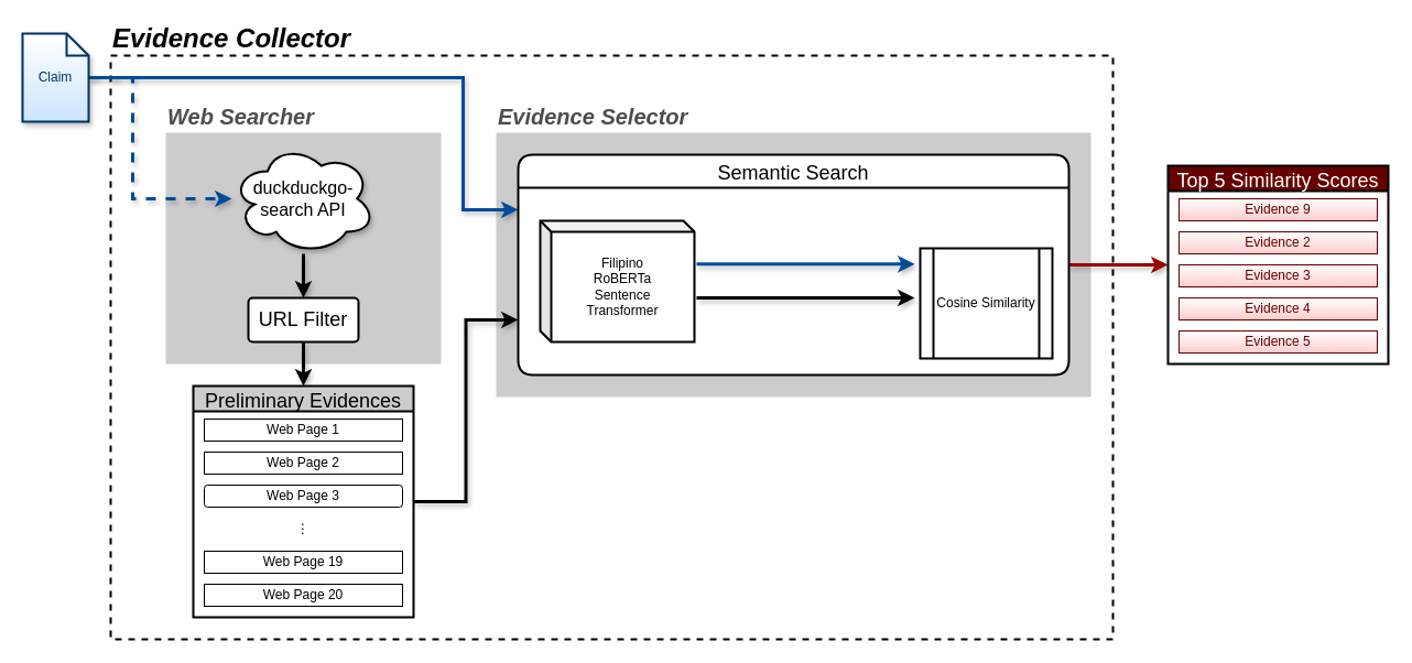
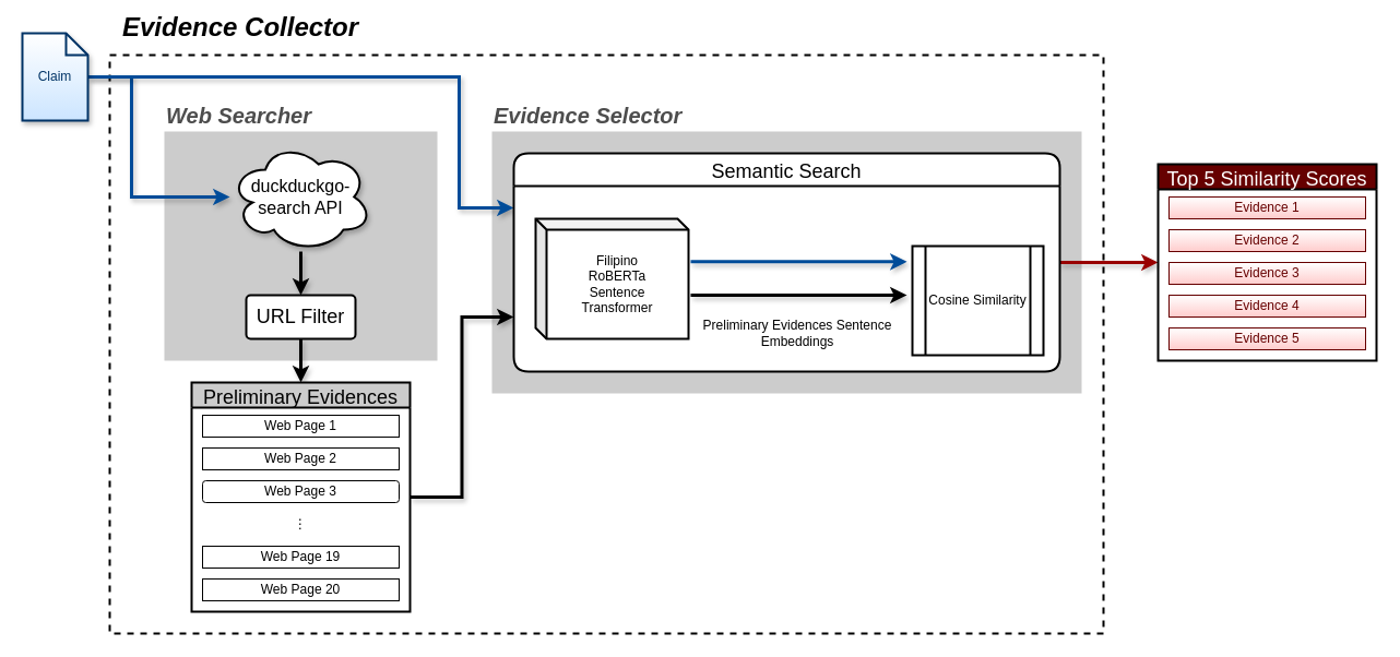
  <mxCell id="0" />
  <mxCell id="1" parent="0" />
  <mxCell id="2" value="" style="rounded=0;whiteSpace=wrap;html=1;labelBorderColor=none;strokeWidth=2;dashed=1;" vertex="1" parent="1"><mxGeometry x="100" y="50" width="910" height="530" as="geometry" /></mxCell>
  <mxCell id="3" value="" style="rounded=0;whiteSpace=wrap;html=1;labelBorderColor=none;strokeWidth=2;dashed=1;dashPattern=1 1;fillColor=#CCCCCC;strokeColor=none;" parent="1" vertex="1"><mxGeometry x="450" y="120" width="540" height="240" as="geometry" /></mxCell>
  <mxCell id="4" value="" style="rounded=0;whiteSpace=wrap;html=1;labelBorderColor=none;strokeWidth=2;dashed=1;dashPattern=1 4;strokeColor=none;fillColor=#CCCCCC;" parent="1" vertex="1"><mxGeometry x="150" y="120" width="250" height="210" as="geometry" /></mxCell>
- <mxCell id="5" style="edgeStyle=orthogonalEdgeStyle;rounded=0;orthogonalLoop=1;jettySize=auto;html=1;strokeWidth=3;shadow=1;endSize=6;startSize=6;strokeColor=#004C99;dashed=1;" parent="1" source="7" target="9" edge="1"><mxGeometry relative="1" as="geometry"><Array as="points"><mxPoint x="120" y="70" /><mxPoint x="120" y="180" /></Array></mxGeometry></mxCell>
+ <mxCell id="5" style="edgeStyle=orthogonalEdgeStyle;rounded=0;orthogonalLoop=1;jettySize=auto;html=1;strokeWidth=3;shadow=1;endSize=6;startSize=6;strokeColor=#004C99;" parent="1" source="7" target="9" edge="1"><mxGeometry relative="1" as="geometry"><Array as="points"><mxPoint x="120" y="70" /><mxPoint x="120" y="180" /></Array></mxGeometry></mxCell>
  <mxCell id="6" style="edgeStyle=orthogonalEdgeStyle;rounded=0;orthogonalLoop=1;jettySize=auto;html=1;entryX=0;entryY=0.25;entryDx=0;entryDy=0;strokeWidth=3;shadow=1;strokeColor=#004C99;" parent="1" source="7" target="31" edge="1"><mxGeometry relative="1" as="geometry"><Array as="points"><mxPoint x="420" y="70" /><mxPoint x="420" y="190" /></Array></mxGeometry></mxCell>
  <mxCell id="7" value="Claim" style="shape=note;size=20;whiteSpace=wrap;html=1;strokeWidth=2;shadow=1;fillColor=#CCE5FF;fontColor=#003366;strokeColor=#003366;gradientColor=#FFFFFF;gradientDirection=north;" parent="1" vertex="1"><mxGeometry x="20" y="30" width="60" height="80" as="geometry" /></mxCell>
  <mxCell id="8" style="edgeStyle=orthogonalEdgeStyle;rounded=0;orthogonalLoop=1;jettySize=auto;html=1;strokeWidth=3;shadow=1;" parent="1" source="9" target="11" edge="1"><mxGeometry relative="1" as="geometry" /></mxCell>
  <mxCell id="9" value="&lt;font style=&quot;font-size: 16px;&quot;&gt;duckduckgo-search API&lt;/font&gt;" style="ellipse;shape=cloud;whiteSpace=wrap;html=1;align=center;strokeWidth=2;shadow=1;labelBackgroundColor=none;gradientColor=none;gradientDirection=south;" parent="1" vertex="1"><mxGeometry x="210" y="130" width="130" height="100" as="geometry" /></mxCell>
  <mxCell id="10" style="edgeStyle=orthogonalEdgeStyle;rounded=0;orthogonalLoop=1;jettySize=auto;html=1;entryX=0.5;entryY=0;entryDx=0;entryDy=0;strokeWidth=3;shadow=1;" parent="1" source="11" target="15" edge="1"><mxGeometry relative="1" as="geometry" /></mxCell>
  <mxCell id="11" value="&lt;font style=&quot;font-size: 18px;&quot;&gt;URL Filter&lt;/font&gt;" style="rounded=1;arcSize=10;whiteSpace=wrap;html=1;align=center;shadow=0;strokeWidth=2;" parent="1" vertex="1"><mxGeometry x="225" y="270" width="100" height="40" as="geometry" /></mxCell>
  <mxCell id="12" value="Web Searcher" style="text;html=1;strokeColor=none;fillColor=none;align=left;verticalAlign=middle;whiteSpace=wrap;rounded=0;fontStyle=3;fontSize=20;fontColor=#4D4D4D;labelBorderColor=none;labelBackgroundColor=none;" parent="1" vertex="1"><mxGeometry x="150" y="90" width="150" height="30" as="geometry" /></mxCell>
  <mxCell id="13" style="edgeStyle=orthogonalEdgeStyle;rounded=0;orthogonalLoop=1;jettySize=auto;html=1;exitX=1;exitY=0.5;exitDx=0;exitDy=0;strokeWidth=3;shadow=1;strokeColor=#990000;" parent="1" source="31" edge="1"><mxGeometry relative="1" as="geometry"><mxPoint x="1060" y="240" as="targetPoint" /></mxGeometry></mxCell>
  <mxCell id="14" style="edgeStyle=orthogonalEdgeStyle;rounded=0;orthogonalLoop=1;jettySize=auto;html=1;entryX=0;entryY=0.75;entryDx=0;entryDy=0;strokeWidth=3;shadow=1;" parent="1" source="15" target="31" edge="1"><mxGeometry relative="1" as="geometry" /></mxCell>
  <mxCell id="15" value="Preliminary Evidences" style="swimlane;fontStyle=0;fontSize=18;strokeWidth=2;fillColor=#CCCCCC;shadow=0;" parent="1" vertex="1"><mxGeometry x="175" y="350" width="200" height="210" as="geometry" /></mxCell>
  <mxCell id="16" value="Web Page 1" style="whiteSpace=wrap;html=1;align=center;" parent="15" vertex="1"><mxGeometry x="10" y="30" width="180" height="20" as="geometry" /></mxCell>
  <mxCell id="17" value="Web Page 2" style="whiteSpace=wrap;html=1;align=center;" parent="15" vertex="1"><mxGeometry x="10" y="60" width="180" height="20" as="geometry" /></mxCell>
  <mxCell id="18" value="Web Page 3" style="whiteSpace=wrap;html=1;align=center;rounded=1;" parent="15" vertex="1"><mxGeometry x="10" y="90" width="180" height="20" as="geometry" /></mxCell>
  <mxCell id="19" value="⋮" style="whiteSpace=wrap;html=1;align=center;strokeColor=none;" parent="15" vertex="1"><mxGeometry x="10" y="120" width="180" height="20" as="geometry" /></mxCell>
  <mxCell id="20" value="Web Page 19" style="whiteSpace=wrap;html=1;align=center;" parent="15" vertex="1"><mxGeometry x="10" y="150" width="180" height="20" as="geometry" /></mxCell>
  <mxCell id="21" value="Web Page 20" style="whiteSpace=wrap;html=1;align=center;" parent="15" vertex="1"><mxGeometry x="10" y="180" width="180" height="20" as="geometry" /></mxCell>
  <mxCell id="22" value="Top 5 Similarity Scores" style="swimlane;fontStyle=0;fontSize=18;strokeWidth=2;fillColor=#660000;shadow=0;strokeColor=#000000;gradientColor=none;fontColor=#FFFFFF;" parent="1" vertex="1"><mxGeometry x="1060" y="150" width="200" height="180" as="geometry" /></mxCell>
- <mxCell id="23" value="Evidence 9" style="whiteSpace=wrap;html=1;align=center;fillColor=#FFCCCC;strokeColor=#660000;fontColor=#660000;gradientColor=#FFFFFF;gradientDirection=north;" parent="22" vertex="1"><mxGeometry x="10" y="30" width="180" height="20" as="geometry" /></mxCell>
+ <mxCell id="23" value="Evidence 1" style="whiteSpace=wrap;html=1;align=center;fillColor=#FFCCCC;strokeColor=#660000;fontColor=#660000;gradientColor=#FFFFFF;gradientDirection=north;" parent="22" vertex="1"><mxGeometry x="10" y="30" width="180" height="20" as="geometry" /></mxCell>
  <mxCell id="24" value="Evidence 2" style="whiteSpace=wrap;html=1;align=center;fillColor=#FFCCCC;strokeColor=#660000;fontColor=#660000;gradientColor=#FFFFFF;gradientDirection=north;" parent="22" vertex="1"><mxGeometry x="10" y="60" width="180" height="20" as="geometry" /></mxCell>
  <mxCell id="25" value="Evidence 3" style="whiteSpace=wrap;html=1;align=center;fillColor=#FFCCCC;strokeColor=#660000;fontColor=#660000;gradientColor=#FFFFFF;gradientDirection=north;" parent="22" vertex="1"><mxGeometry x="10" y="90" width="180" height="20" as="geometry" /></mxCell>
  <mxCell id="26" value="Evidence 4" style="whiteSpace=wrap;html=1;align=center;fillColor=#FFCCCC;strokeColor=#660000;fontColor=#660000;gradientColor=#FFFFFF;gradientDirection=north;" parent="22" vertex="1"><mxGeometry x="10" y="120" width="180" height="20" as="geometry" /></mxCell>
  <mxCell id="27" value="Evidence 5" style="whiteSpace=wrap;html=1;align=center;fillColor=#FFCCCC;strokeColor=#660000;fontColor=#660000;gradientColor=#FFFFFF;gradientDirection=north;" parent="22" vertex="1"><mxGeometry x="10" y="150" width="180" height="20" as="geometry" /></mxCell>
- <mxCell id="28" value="Evidence Collector" style="text;html=1;strokeColor=none;fillColor=none;align=left;verticalAlign=middle;whiteSpace=wrap;rounded=0;fontStyle=3;fontSize=24;" vertex="1" parent="1"><mxGeometry x="100" y="20" width="230" height="30" as="geometry" /></mxCell>
+ <mxCell id="28" value="Evidence Collector" style="text;html=1;strokeColor=none;fillColor=none;align=left;verticalAlign=middle;whiteSpace=wrap;rounded=0;fontStyle=3;fontSize=24;" vertex="1" parent="1"><mxGeometry x="110" y="10" width="230" height="30" as="geometry" /></mxCell>
  <mxCell id="29" value="" style="rounded=1;whiteSpace=wrap;html=1;labelBorderColor=none;strokeWidth=2;dashed=1;dashPattern=1 1;fillColor=default;strokeColor=none;arcSize=7;" vertex="1" parent="1"><mxGeometry x="470" y="140" width="500" height="200" as="geometry" /></mxCell>
  <mxCell id="30" value="Evidence Selector" style="text;html=1;strokeColor=none;fillColor=none;align=left;verticalAlign=middle;whiteSpace=wrap;rounded=0;fontStyle=3;fontSize=20;fontColor=#4D4D4D;" parent="1" vertex="1"><mxGeometry x="450" y="90" width="200" height="30" as="geometry" /></mxCell>
  <mxCell id="31" value="Semantic Search" style="swimlane;fontStyle=0;fontSize=18;rounded=1;strokeWidth=2;startSize=30;" parent="1" vertex="1"><mxGeometry x="470" y="140" width="500" height="200" as="geometry" /></mxCell>
  <mxCell id="32" value="Filipino &lt;br&gt;RoBERTa&lt;br&gt;Sentence&lt;br&gt;Transformer" style="shape=cube;whiteSpace=wrap;html=1;boundedLbl=1;backgroundOutline=1;darkOpacity=0.05;darkOpacity2=0.1;strokeWidth=2;size=10;" parent="31" vertex="1"><mxGeometry x="20" y="60" width="140" height="110" as="geometry" /></mxCell>
  <mxCell id="33" value="Cosine Similarity" style="shape=process;whiteSpace=wrap;html=1;backgroundOutline=1;strokeWidth=2;" parent="31" vertex="1"><mxGeometry x="365" y="85" width="120" height="100" as="geometry" /></mxCell>
  <mxCell id="34" style="edgeStyle=orthogonalEdgeStyle;rounded=0;orthogonalLoop=1;jettySize=auto;html=1;entryX=-0.014;entryY=0.386;entryDx=0;entryDy=0;entryPerimeter=0;strokeWidth=3;shadow=1;" parent="31" edge="1"><mxGeometry relative="1" as="geometry"><mxPoint x="162" y="130" as="sourcePoint" /><mxPoint x="360" y="130" as="targetPoint" /></mxGeometry></mxCell>
  <mxCell id="35" style="edgeStyle=orthogonalEdgeStyle;rounded=0;orthogonalLoop=1;jettySize=auto;html=1;entryX=-0.014;entryY=0.386;entryDx=0;entryDy=0;entryPerimeter=0;strokeWidth=3;shadow=1;strokeColor=#004C99;" parent="31" edge="1"><mxGeometry relative="1" as="geometry"><mxPoint x="162" y="99.33" as="sourcePoint" /><mxPoint x="360" y="99.33" as="targetPoint" /></mxGeometry></mxCell>
+ <mxCell id="36" value="Preliminary Evidences Sentence Embeddings" style="text;html=1;strokeColor=none;fillColor=none;align=center;verticalAlign=middle;whiteSpace=wrap;rounded=0;" parent="1" vertex="1"><mxGeometry x="635" y="290" width="190" height="30" as="geometry" /></mxCell>
